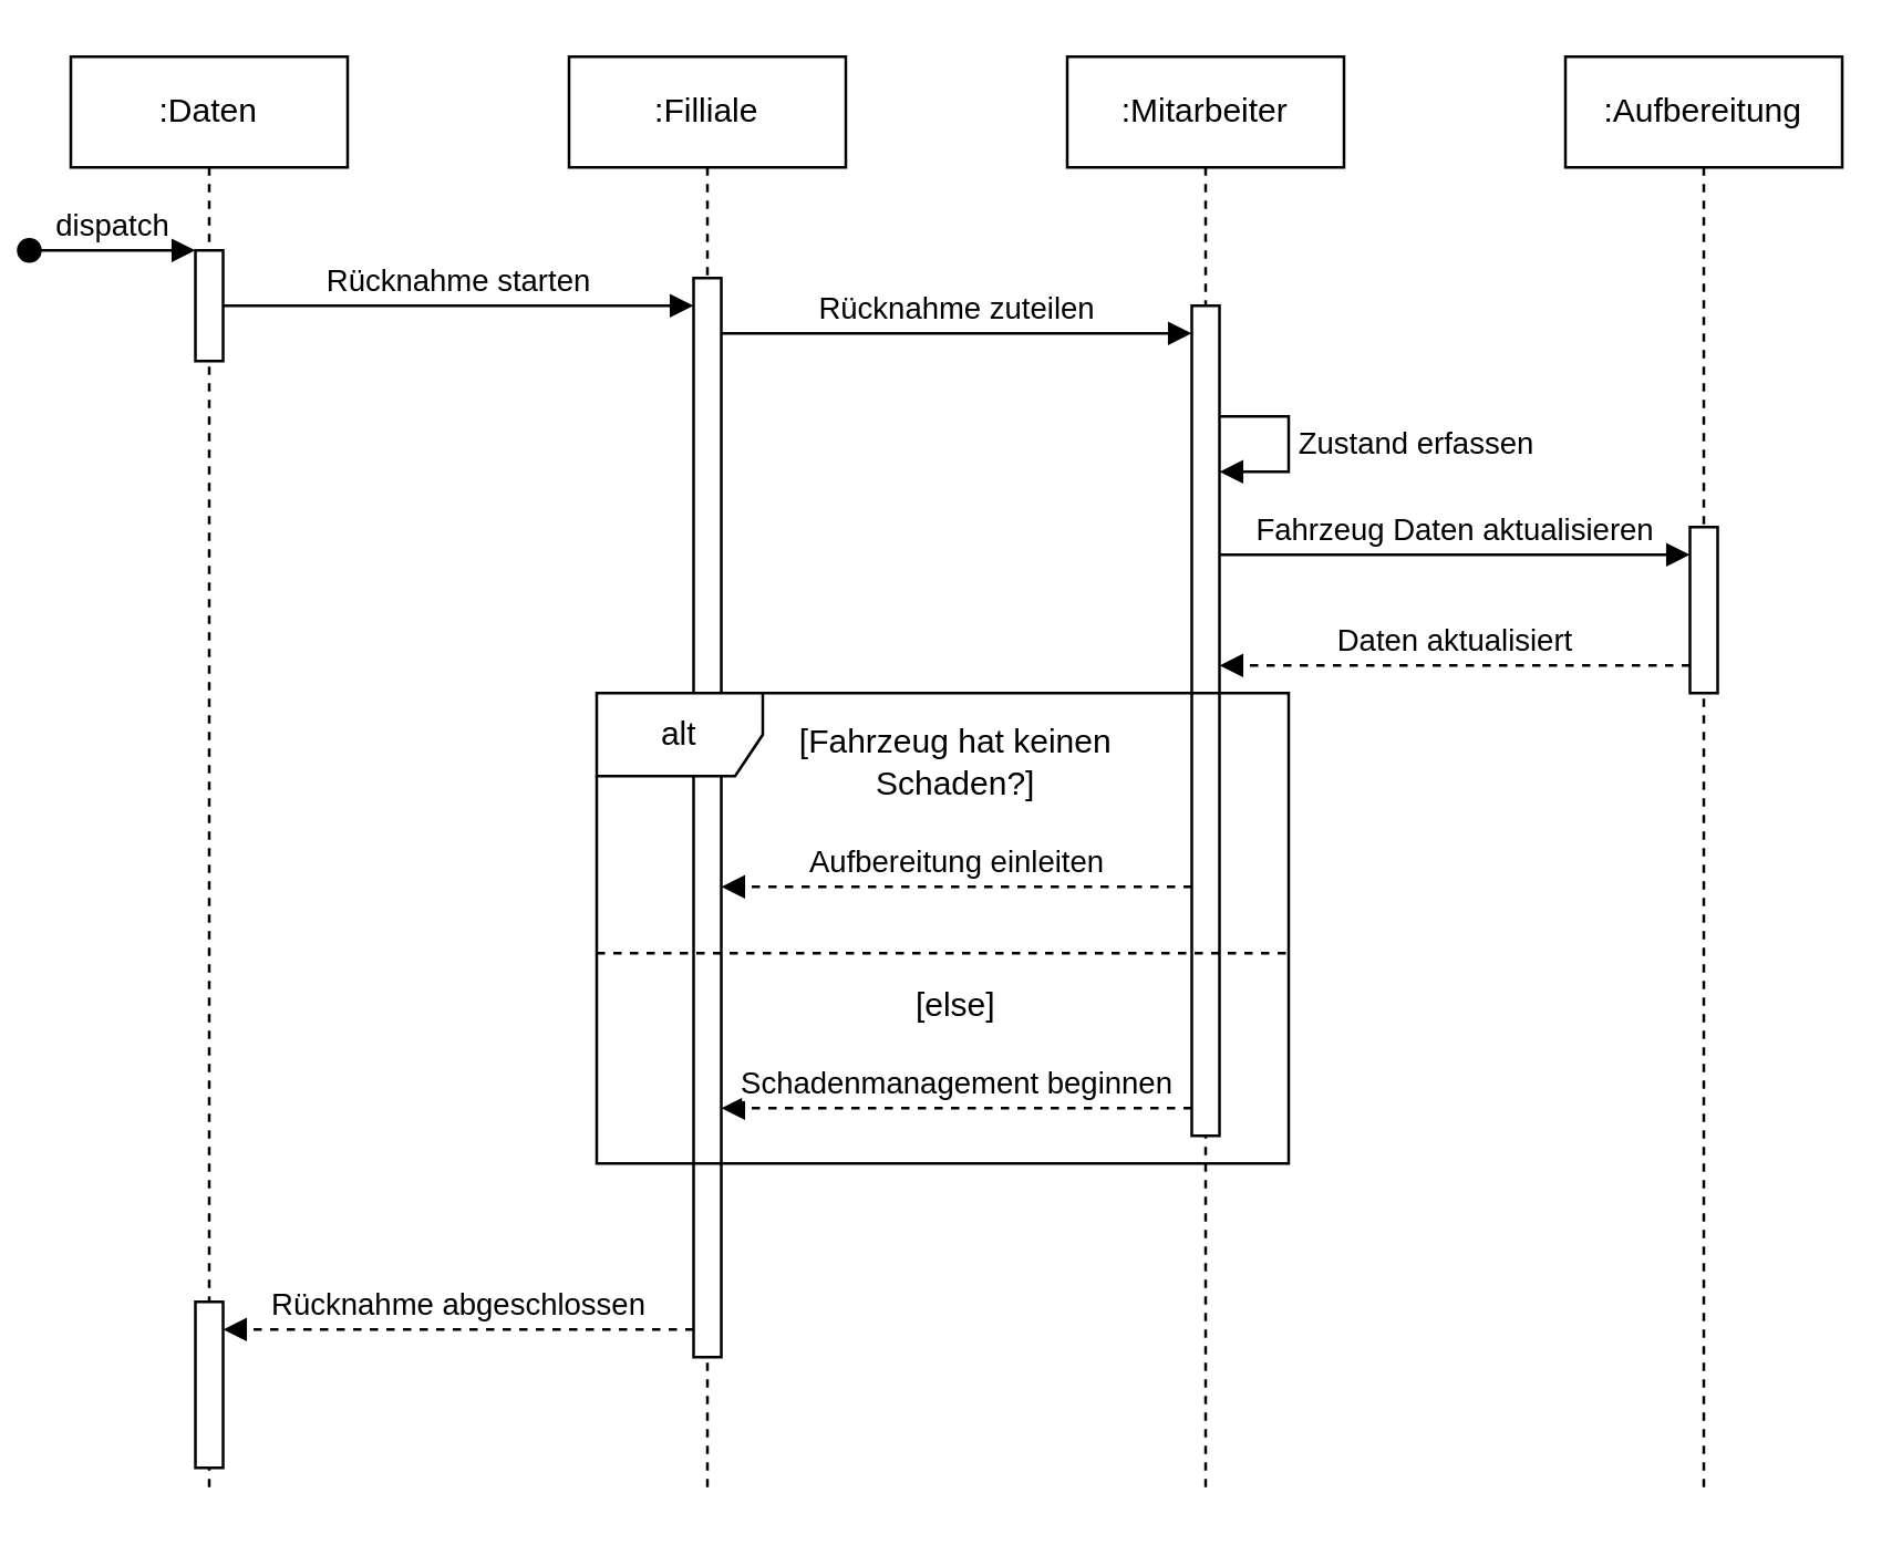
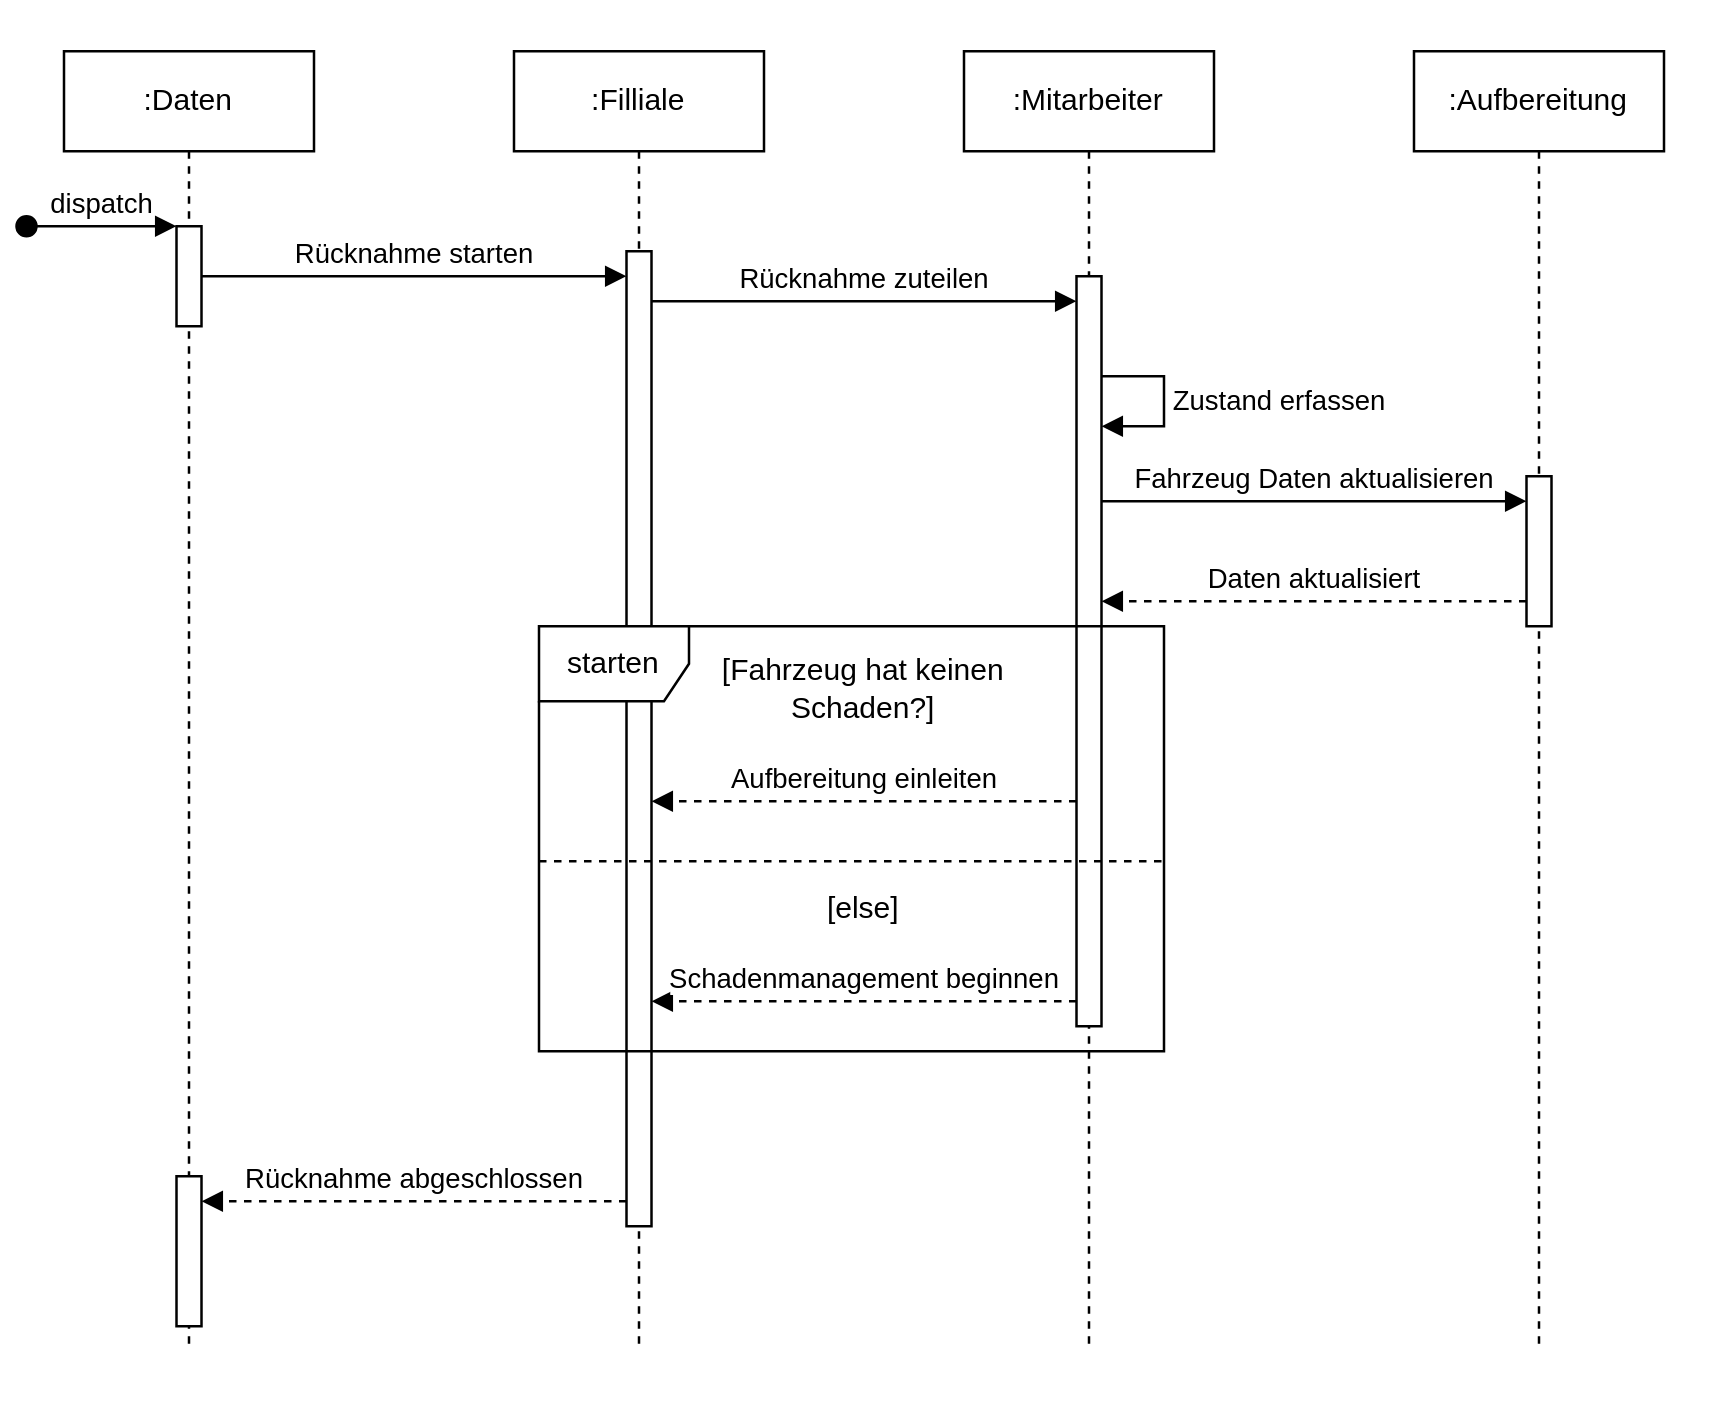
  <mxCell id="0" />
  <mxCell id="1" parent="0" />
  <mxCell id="2" value=":Daten" style="shape=umlLifeline;perimeter=lifelinePerimeter;whiteSpace=wrap;html=1;container=0;dropTarget=0;collapsible=0;recursiveResize=0;outlineConnect=0;portConstraint=eastwest;newEdgeStyle={&quot;edgeStyle&quot;:&quot;elbowEdgeStyle&quot;,&quot;elbow&quot;:&quot;vertical&quot;,&quot;curved&quot;:0,&quot;rounded&quot;:0};" parent="1" vertex="1"><mxGeometry x="20" y="20" width="100" height="520" as="geometry" /></mxCell>
  <mxCell id="3" value="" style="html=1;points=[];perimeter=orthogonalPerimeter;outlineConnect=0;targetShapes=umlLifeline;portConstraint=eastwest;newEdgeStyle={&quot;edgeStyle&quot;:&quot;elbowEdgeStyle&quot;,&quot;elbow&quot;:&quot;vertical&quot;,&quot;curved&quot;:0,&quot;rounded&quot;:0};" parent="2" vertex="1"><mxGeometry x="45" y="70" width="10" height="40" as="geometry" /></mxCell>
  <mxCell id="4" value="dispatch" style="html=1;verticalAlign=bottom;startArrow=oval;endArrow=block;startSize=8;edgeStyle=elbowEdgeStyle;elbow=vertical;curved=0;rounded=0;" parent="2" target="3" edge="1"><mxGeometry relative="1" as="geometry"><mxPoint x="-15" y="70" as="sourcePoint" /></mxGeometry></mxCell>
  <mxCell id="5" value="" style="html=1;points=[];perimeter=orthogonalPerimeter;outlineConnect=0;targetShapes=umlLifeline;portConstraint=eastwest;newEdgeStyle={&quot;edgeStyle&quot;:&quot;elbowEdgeStyle&quot;,&quot;elbow&quot;:&quot;vertical&quot;,&quot;curved&quot;:0,&quot;rounded&quot;:0};" vertex="1" parent="2"><mxGeometry x="45" y="450" width="10" height="60" as="geometry" /></mxCell>
  <mxCell id="6" value=":Filliale" style="shape=umlLifeline;perimeter=lifelinePerimeter;whiteSpace=wrap;html=1;container=0;dropTarget=0;collapsible=0;recursiveResize=0;outlineConnect=0;portConstraint=eastwest;newEdgeStyle={&quot;edgeStyle&quot;:&quot;elbowEdgeStyle&quot;,&quot;elbow&quot;:&quot;vertical&quot;,&quot;curved&quot;:0,&quot;rounded&quot;:0};" parent="1" vertex="1"><mxGeometry x="200" y="20" width="100" height="520" as="geometry" /></mxCell>
  <mxCell id="7" value="" style="html=1;points=[];perimeter=orthogonalPerimeter;outlineConnect=0;targetShapes=umlLifeline;portConstraint=eastwest;newEdgeStyle={&quot;edgeStyle&quot;:&quot;elbowEdgeStyle&quot;,&quot;elbow&quot;:&quot;vertical&quot;,&quot;curved&quot;:0,&quot;rounded&quot;:0};" parent="6" vertex="1"><mxGeometry x="45" y="80" width="10" height="390" as="geometry" /></mxCell>
  <mxCell id="8" value="Rücknahme starten" style="html=1;verticalAlign=bottom;endArrow=block;curved=0;rounded=0;" parent="1" edge="1"><mxGeometry width="80" relative="1" as="geometry"><mxPoint x="75" y="110" as="sourcePoint" /><mxPoint x="245" y="110" as="targetPoint" /></mxGeometry></mxCell>
  <mxCell id="9" value=":Mitarbeiter" style="shape=umlLifeline;perimeter=lifelinePerimeter;whiteSpace=wrap;html=1;container=0;dropTarget=0;collapsible=0;recursiveResize=0;outlineConnect=0;portConstraint=eastwest;newEdgeStyle={&quot;edgeStyle&quot;:&quot;elbowEdgeStyle&quot;,&quot;elbow&quot;:&quot;vertical&quot;,&quot;curved&quot;:0,&quot;rounded&quot;:0};" parent="1" vertex="1"><mxGeometry x="380" y="20" width="100" height="520" as="geometry" /></mxCell>
  <mxCell id="10" value="" style="html=1;points=[];perimeter=orthogonalPerimeter;outlineConnect=0;targetShapes=umlLifeline;portConstraint=eastwest;newEdgeStyle={&quot;edgeStyle&quot;:&quot;elbowEdgeStyle&quot;,&quot;elbow&quot;:&quot;vertical&quot;,&quot;curved&quot;:0,&quot;rounded&quot;:0};" parent="9" vertex="1"><mxGeometry x="45" y="90" width="10" height="300" as="geometry" /></mxCell>
  <mxCell id="11" value="Zustand erfassen" style="html=1;align=left;spacingLeft=2;endArrow=block;rounded=0;edgeStyle=orthogonalEdgeStyle;curved=0;rounded=0;" parent="9" edge="1"><mxGeometry relative="1" as="geometry"><mxPoint x="55" y="130" as="sourcePoint" /><Array as="points"><mxPoint x="80" y="130" /><mxPoint x="80" y="150" /></Array><mxPoint x="55" y="150" as="targetPoint" /></mxGeometry></mxCell>
  <mxCell id="12" value="Rücknahme zuteilen" style="html=1;verticalAlign=bottom;endArrow=block;curved=0;rounded=0;" parent="1" edge="1"><mxGeometry width="80" relative="1" as="geometry"><mxPoint x="255" y="120" as="sourcePoint" /><mxPoint x="425" y="120" as="targetPoint" /></mxGeometry></mxCell>
  <mxCell id="13" value=":Aufbereitung" style="shape=umlLifeline;perimeter=lifelinePerimeter;whiteSpace=wrap;html=1;container=0;dropTarget=0;collapsible=0;recursiveResize=0;outlineConnect=0;portConstraint=eastwest;newEdgeStyle={&quot;edgeStyle&quot;:&quot;elbowEdgeStyle&quot;,&quot;elbow&quot;:&quot;vertical&quot;,&quot;curved&quot;:0,&quot;rounded&quot;:0};" parent="1" vertex="1"><mxGeometry x="560" y="20" width="100" height="520" as="geometry" /></mxCell>
  <mxCell id="14" value="" style="html=1;points=[];perimeter=orthogonalPerimeter;outlineConnect=0;targetShapes=umlLifeline;portConstraint=eastwest;newEdgeStyle={&quot;edgeStyle&quot;:&quot;elbowEdgeStyle&quot;,&quot;elbow&quot;:&quot;vertical&quot;,&quot;curved&quot;:0,&quot;rounded&quot;:0};" parent="13" vertex="1"><mxGeometry x="45" y="170" width="10" height="60" as="geometry" /></mxCell>
  <mxCell id="15" value="Fahrzeug Daten aktualisieren" style="html=1;verticalAlign=bottom;endArrow=block;curved=0;rounded=0;" parent="1" edge="1"><mxGeometry width="80" relative="1" as="geometry"><mxPoint x="435" y="200" as="sourcePoint" /><mxPoint x="605" y="200" as="targetPoint" /></mxGeometry></mxCell>
  <mxCell id="16" value="Daten aktualisiert" style="html=1;verticalAlign=bottom;endArrow=block;curved=0;rounded=0;dashed=1;" parent="1" edge="1"><mxGeometry width="80" relative="1" as="geometry"><mxPoint x="605" y="240" as="sourcePoint" /><mxPoint x="435" y="240" as="targetPoint" /></mxGeometry></mxCell>
  <mxCell id="17" value="Aufbereitung einleiten" style="html=1;verticalAlign=bottom;endArrow=block;curved=0;rounded=0;dashed=1;" parent="1" edge="1"><mxGeometry width="80" relative="1" as="geometry"><mxPoint x="425" y="320" as="sourcePoint" /><mxPoint x="255" y="320" as="targetPoint" /></mxGeometry></mxCell>
- <mxCell id="18" value="alt" style="shape=umlFrame;whiteSpace=wrap;html=1;pointerEvents=0;" parent="1" vertex="1"><mxGeometry x="210" y="250" width="250" height="170" as="geometry" /></mxCell>
+ <mxCell id="18" value="starten" style="shape=umlFrame;whiteSpace=wrap;html=1;pointerEvents=0;" parent="1" vertex="1"><mxGeometry x="210" y="250" width="250" height="170" as="geometry" /></mxCell>
  <mxCell id="19" value="[Fahrzeug hat keinen Schaden?]" style="text;html=1;align=center;verticalAlign=middle;whiteSpace=wrap;rounded=0;" parent="1" vertex="1"><mxGeometry x="260" y="260" width="160" height="30" as="geometry" /></mxCell>
  <mxCell id="20" value="Schadenmanagement beginnen" style="html=1;verticalAlign=bottom;endArrow=block;curved=0;rounded=0;dashed=1;" parent="1" edge="1"><mxGeometry width="80" relative="1" as="geometry"><mxPoint x="425" y="400" as="sourcePoint" /><mxPoint x="255" y="400" as="targetPoint" /></mxGeometry></mxCell>
  <mxCell id="21" value="" style="line;strokeWidth=1;fillColor=none;align=left;verticalAlign=middle;spacingTop=-1;spacingLeft=3;spacingRight=3;rotatable=0;labelPosition=right;points=[];portConstraint=eastwest;strokeColor=inherit;dashed=1;" parent="1" vertex="1"><mxGeometry x="210" y="340" width="250" height="8" as="geometry" /></mxCell>
  <mxCell id="22" value="Rücknahme abgeschlossen" style="html=1;verticalAlign=bottom;endArrow=block;curved=0;rounded=0;dashed=1;" parent="1" edge="1"><mxGeometry width="80" relative="1" as="geometry"><mxPoint x="245" y="480" as="sourcePoint" /><mxPoint x="75" y="480" as="targetPoint" /></mxGeometry></mxCell>
  <mxCell id="23" value="[else]" style="text;html=1;align=center;verticalAlign=middle;whiteSpace=wrap;rounded=0;" parent="1" vertex="1"><mxGeometry x="260" y="348" width="160" height="30" as="geometry" /></mxCell>
